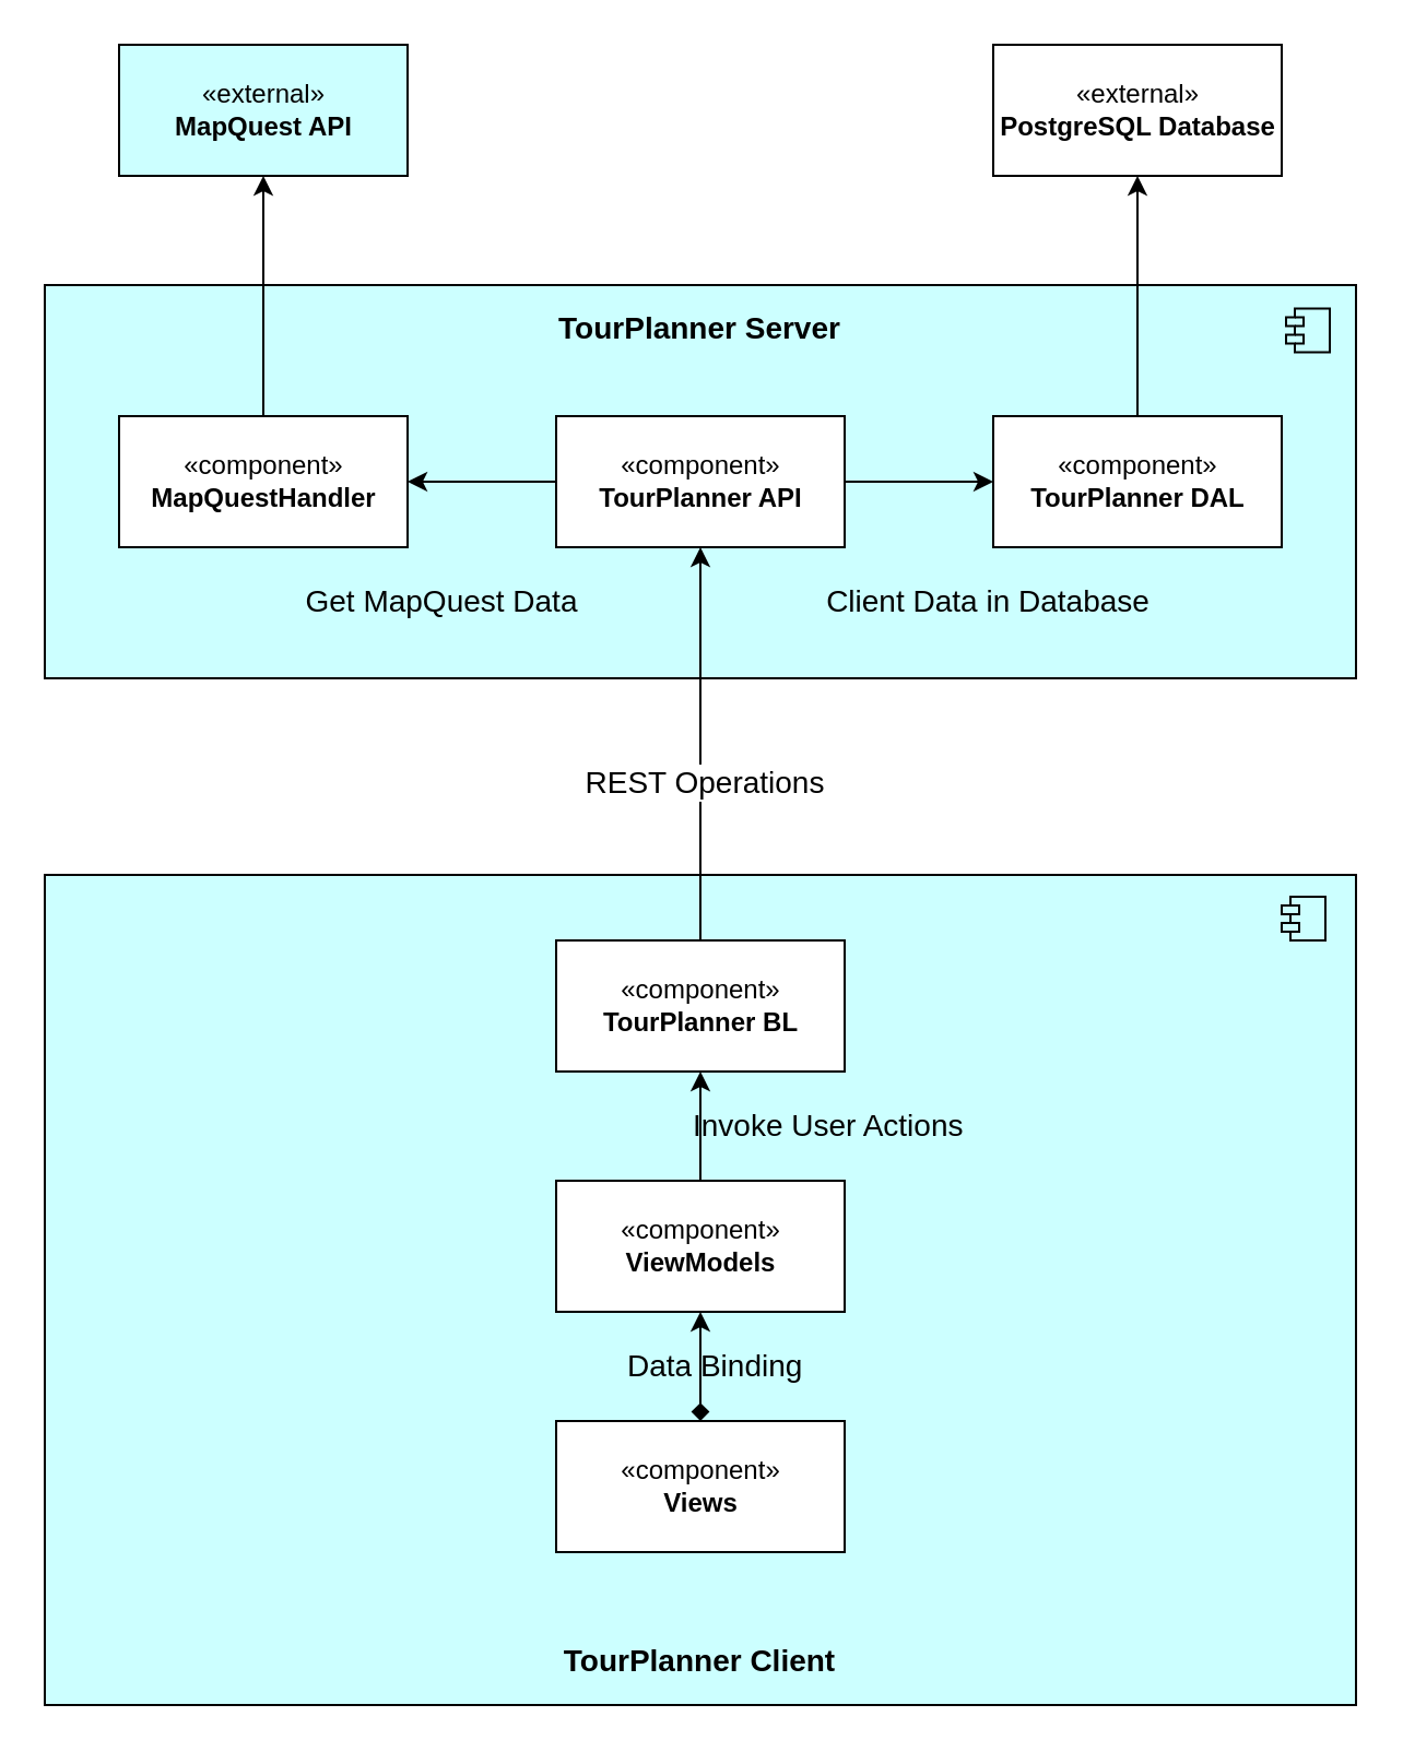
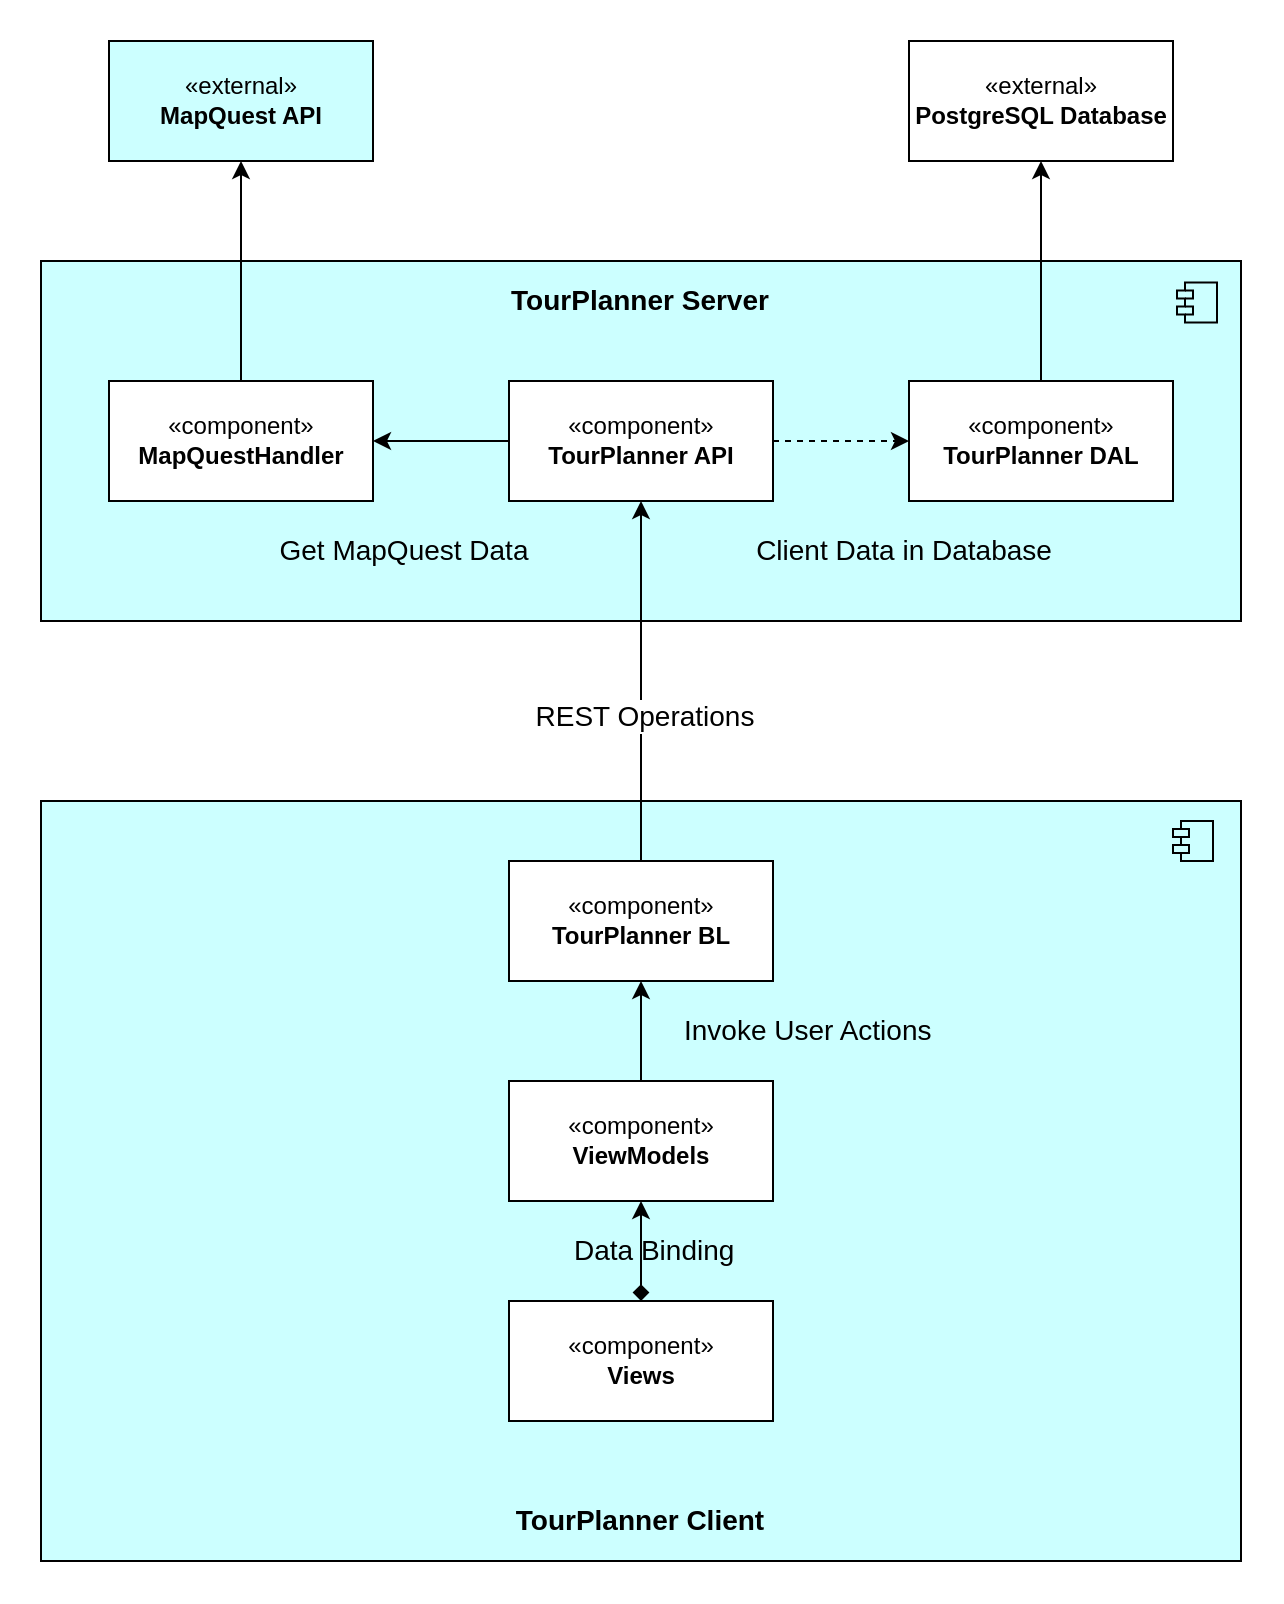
  <mxCell id="0" />
  <mxCell id="1" parent="0" />
  <mxCell id="2" value="" style="group;fillColor=none;" parent="1" vertex="1" connectable="0"><mxGeometry x="20" y="400" width="600" height="380" as="geometry" /></mxCell>
  <mxCell id="3" value="" style="rounded=0;whiteSpace=wrap;html=1;gradientColor=none;fillColor=#CCFFFF;" parent="2" vertex="1"><mxGeometry width="600" height="380.0" as="geometry" /></mxCell>
  <mxCell id="4" value="&lt;b style=&quot;font-size: 14px;&quot;&gt;TourPlanner Client&lt;/b&gt;" style="text;html=1;strokeColor=none;fillColor=none;align=center;verticalAlign=middle;whiteSpace=wrap;rounded=0;fontSize=14;" parent="2" vertex="1"><mxGeometry x="194" y="340" width="212" height="40" as="geometry" /></mxCell>
  <mxCell id="5" value="" style="shape=module;jettyWidth=8;jettyHeight=4;fillColor=#CCFFFF;gradientColor=none;" parent="2" vertex="1"><mxGeometry x="566" y="10" width="20" height="20" as="geometry" /></mxCell>
  <mxCell id="6" value="Data Binding" style="text;html=1;strokeColor=none;fillColor=none;align=left;verticalAlign=middle;whiteSpace=wrap;rounded=0;fontSize=14;" parent="2" vertex="1"><mxGeometry x="265" y="210" width="230" height="30" as="geometry" /></mxCell>
- <mxCell id="7" value="Invoke User Actions" style="text;html=1;strokeColor=none;fillColor=none;align=left;verticalAlign=middle;whiteSpace=wrap;rounded=0;fontSize=14;" parent="2" vertex="1"><mxGeometry x="295" y="100" width="230" height="30" as="geometry" /></mxCell>
+ <mxCell id="7" value="Invoke User Actions" style="text;html=1;strokeColor=none;fillColor=none;align=left;verticalAlign=middle;whiteSpace=wrap;rounded=0;fontSize=14;" parent="2" vertex="1"><mxGeometry x="320" y="100" width="230" height="30" as="geometry" /></mxCell>
  <mxCell id="8" value="" style="group;fillColor=none;" parent="1" vertex="1" connectable="0"><mxGeometry x="20" y="130" width="600" height="180" as="geometry" /></mxCell>
  <mxCell id="9" value="" style="rounded=0;whiteSpace=wrap;html=1;gradientColor=none;fillColor=#CCFFFF;" parent="8" vertex="1"><mxGeometry width="600" height="180" as="geometry" /></mxCell>
  <mxCell id="10" value="&lt;b style=&quot;font-size: 14px;&quot;&gt;TourPlanner Server&lt;/b&gt;" style="text;html=1;strokeColor=none;fillColor=none;align=center;verticalAlign=middle;whiteSpace=wrap;rounded=0;fontSize=14;" parent="8" vertex="1"><mxGeometry x="194" width="212" height="40" as="geometry" /></mxCell>
  <mxCell id="11" value="" style="shape=module;jettyWidth=8;jettyHeight=4;fillColor=#CCFFFF;gradientColor=none;" parent="8" vertex="1"><mxGeometry x="568" y="10.71" width="20" height="20" as="geometry" /></mxCell>
  <mxCell id="12" value="Client Data in Database" style="text;html=1;strokeColor=none;fillColor=none;align=center;verticalAlign=middle;whiteSpace=wrap;rounded=0;fontSize=14;" parent="8" vertex="1"><mxGeometry x="346" y="130" width="172" height="30" as="geometry" /></mxCell>
  <mxCell id="13" value="Get MapQuest Data" style="text;html=1;strokeColor=none;fillColor=none;align=center;verticalAlign=middle;whiteSpace=wrap;rounded=0;fontSize=14;" parent="8" vertex="1"><mxGeometry x="96" y="130" width="172" height="30" as="geometry" /></mxCell>
  <mxCell id="14" value="«external»&lt;br&gt;&lt;b&gt;MapQuest API&lt;/b&gt;" style="html=1;fillColor=#ccffff;" parent="1" vertex="1"><mxGeometry x="54" y="20" width="132" height="60" as="geometry" /></mxCell>
  <mxCell id="15" value="«external»&lt;br&gt;&lt;b&gt;PostgreSQL Database&lt;/b&gt;" style="html=1;" parent="1" vertex="1"><mxGeometry x="454" y="20" width="132" height="60" as="geometry" /></mxCell>
- <mxCell id="16" style="edgeStyle=orthogonalEdgeStyle;rounded=0;orthogonalLoop=1;jettySize=auto;html=1;startArrow=none;startFill=0;endArrow=classic;endFill=1;" parent="1" source="18" target="20" edge="1"><mxGeometry relative="1" as="geometry" /></mxCell>
+ <mxCell id="16" style="edgeStyle=orthogonalEdgeStyle;rounded=0;orthogonalLoop=1;jettySize=auto;html=1;startArrow=none;startFill=0;endArrow=classic;endFill=1;dashed=1;" parent="1" source="18" target="20" edge="1"><mxGeometry relative="1" as="geometry" /></mxCell>
  <mxCell id="17" style="edgeStyle=orthogonalEdgeStyle;rounded=0;orthogonalLoop=1;jettySize=auto;html=1;startArrow=none;startFill=0;endArrow=classic;endFill=1;" parent="1" source="18" target="22" edge="1"><mxGeometry relative="1" as="geometry" /></mxCell>
  <mxCell id="18" value="«component»&lt;br&gt;&lt;b&gt;TourPlanner API&lt;/b&gt;" style="html=1;" parent="1" vertex="1"><mxGeometry x="254" y="190" width="132" height="60" as="geometry" /></mxCell>
  <mxCell id="19" style="edgeStyle=orthogonalEdgeStyle;rounded=0;orthogonalLoop=1;jettySize=auto;html=1;startArrow=none;startFill=0;endArrow=classic;endFill=1;" parent="1" source="20" target="15" edge="1"><mxGeometry relative="1" as="geometry" /></mxCell>
  <mxCell id="20" value="«component»&lt;br&gt;&lt;b&gt;TourPlanner DAL&lt;/b&gt;" style="html=1;" parent="1" vertex="1"><mxGeometry x="454" y="190" width="132" height="60" as="geometry" /></mxCell>
  <mxCell id="21" style="edgeStyle=orthogonalEdgeStyle;rounded=0;orthogonalLoop=1;jettySize=auto;html=1;startArrow=none;startFill=0;endArrow=classic;endFill=1;" parent="1" source="22" target="14" edge="1"><mxGeometry relative="1" as="geometry" /></mxCell>
  <mxCell id="22" value="«component»&lt;br&gt;&lt;b&gt;MapQuestHandler&lt;/b&gt;" style="html=1;" parent="1" vertex="1"><mxGeometry x="54" y="190" width="132" height="60" as="geometry" /></mxCell>
  <mxCell id="23" style="edgeStyle=orthogonalEdgeStyle;rounded=0;orthogonalLoop=1;jettySize=auto;html=1;startArrow=none;startFill=0;endArrow=classic;endFill=1;" parent="1" source="25" target="18" edge="1"><mxGeometry relative="1" as="geometry" /></mxCell>
  <mxCell id="24" value="REST Operations" style="edgeLabel;html=1;align=center;verticalAlign=middle;resizable=0;points=[];fontSize=14;" parent="23" vertex="1" connectable="0"><mxGeometry x="-0.189" y="-1" relative="1" as="geometry"><mxPoint as="offset" /></mxGeometry></mxCell>
  <mxCell id="25" value="«component»&lt;br&gt;&lt;b&gt;TourPlanner BL&lt;/b&gt;" style="html=1;" parent="1" vertex="1"><mxGeometry x="254" y="430" width="132" height="60" as="geometry" /></mxCell>
  <mxCell id="26" style="edgeStyle=orthogonalEdgeStyle;rounded=0;orthogonalLoop=1;jettySize=auto;html=1;startArrow=classic;startFill=1;endArrow=diamond;" parent="1" source="28" target="29" edge="1"><mxGeometry relative="1" as="geometry" /></mxCell>
  <mxCell id="27" style="edgeStyle=orthogonalEdgeStyle;rounded=0;orthogonalLoop=1;jettySize=auto;html=1;startArrow=none;startFill=0;endArrow=classic;endFill=1;" parent="1" source="28" target="25" edge="1"><mxGeometry relative="1" as="geometry" /></mxCell>
  <mxCell id="28" value="«component»&lt;br&gt;&lt;b&gt;ViewModels&lt;/b&gt;" style="html=1;" parent="1" vertex="1"><mxGeometry x="254" y="540" width="132" height="60" as="geometry" /></mxCell>
  <mxCell id="29" value="«component»&lt;br&gt;&lt;b&gt;Views&lt;/b&gt;" style="html=1;" parent="1" vertex="1"><mxGeometry x="254" y="650" width="132" height="60" as="geometry" /></mxCell>
